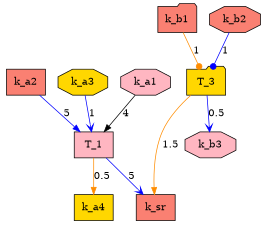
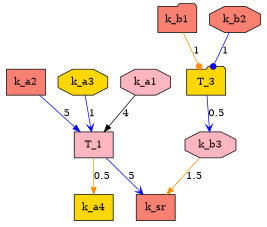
  digraph {
    node [fillcolor=salmon shape=octagon style=filled]
    edge [arrowhead=normal color=blue]
    k_a1 [fillcolor=lightpink]
    T_1 [fillcolor=lightpink shape=box]
    k_a4 [fillcolor=gold shape=box]
    k_sr [shape=box]
    k_a2 [shape=box]
    k_a3 [fillcolor=gold]
    k_b1 [shape=folder]
    n8 [fillcolor=gold label=T_3 shape=folder]
    k_b3 [fillcolor=lightpink]
    k_b2
    k_a1 -> T_1 [color=black label=4]
    T_1 -> k_a4 [color=darkorange label=0.5]
    T_1 -> k_sr [arrowhead=vee label=5]
    k_a2 -> T_1 [label=5]
    k_a3 -> T_1 [arrowhead=vee label=1]
    k_b1 -> n8 [arrowhead=dot color=darkorange label=1]
-   n8 -> k_sr [color=darkorange label=1.5]
+   k_b3 -> k_sr [color=darkorange label=1.5]
    n8 -> k_b3 [arrowhead=vee label=0.5]
    k_b2 -> n8 [arrowhead=dot label=1]
  }
